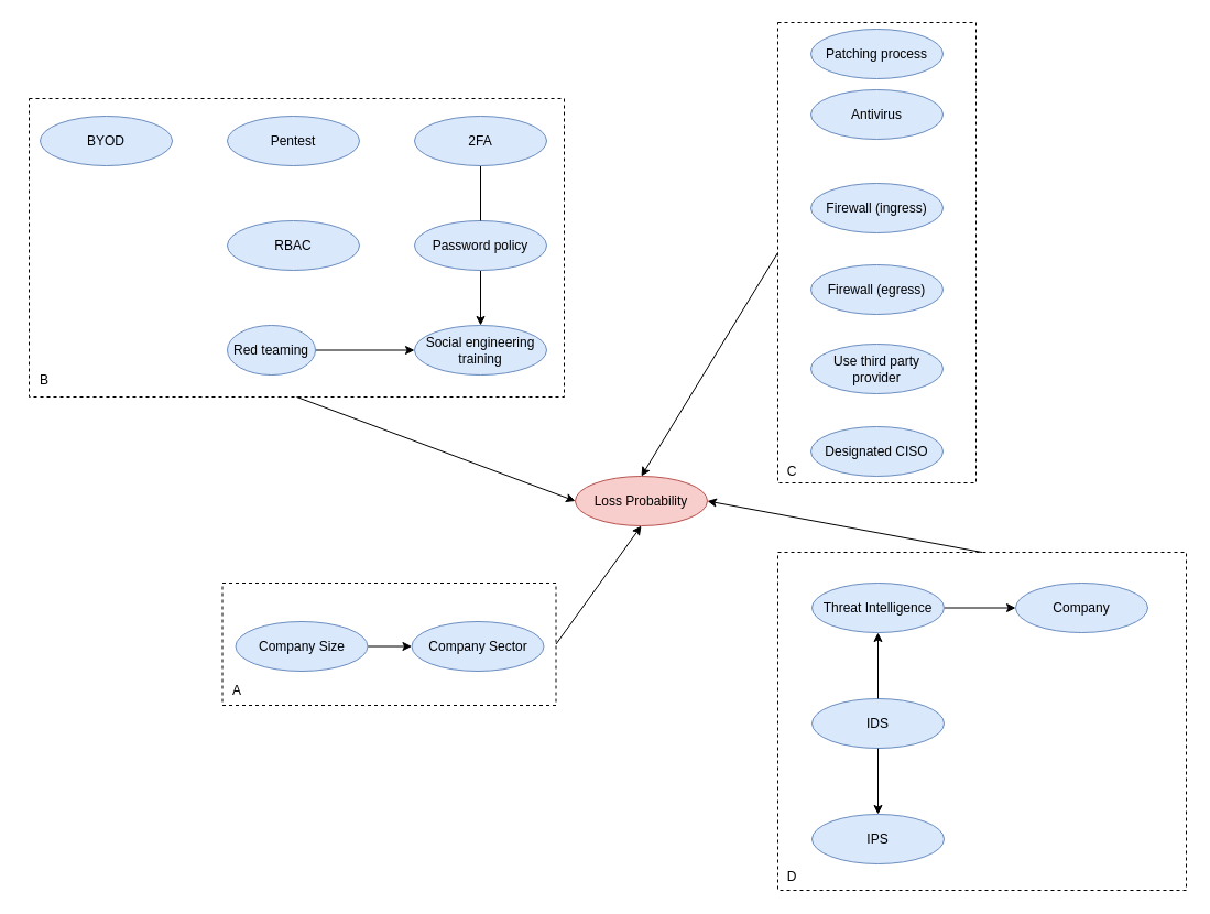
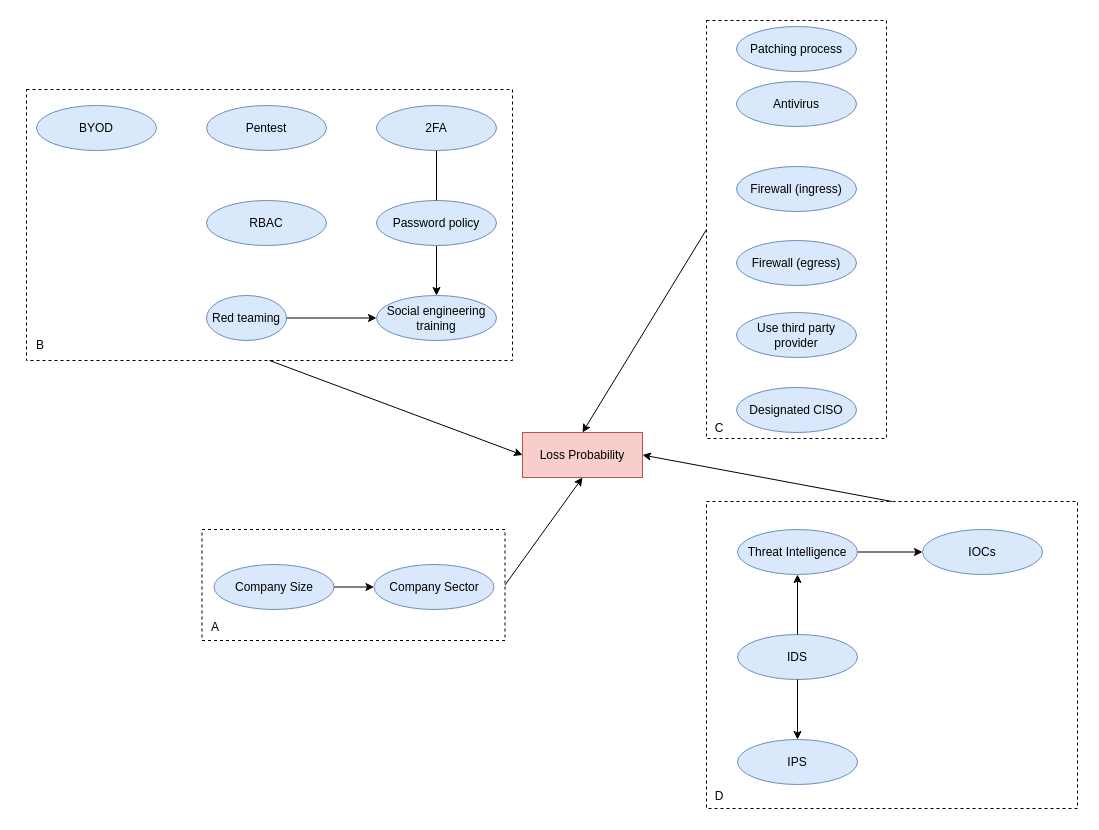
  <mxCell id="0" />
  <mxCell id="1" parent="0" />
  <mxCell id="2" value="" style="rounded=0;whiteSpace=wrap;html=1;fillColor=none;dashed=1;" parent="1" vertex="1"><mxGeometry x="706" y="501" width="371" height="307" as="geometry" /></mxCell>
  <mxCell id="3" value="" style="rounded=0;whiteSpace=wrap;html=1;fillColor=none;dashed=1;" parent="1" vertex="1"><mxGeometry x="26" y="89" width="486" height="271" as="geometry" /></mxCell>
- <mxCell id="4" value="Loss Probability" style="ellipse;whiteSpace=wrap;html=1;fillColor=#f8cecc;strokeColor=#b85450;" parent="1" vertex="1"><mxGeometry x="522" y="432" width="120" height="45" as="geometry" /></mxCell>
+ <mxCell id="4" value="Loss Probability" style="whiteSpace=wrap;html=1;fillColor=#f8cecc;strokeColor=#b85450;rounded=0;" parent="1" vertex="1"><mxGeometry x="522" y="432" width="120" height="45" as="geometry" /></mxCell>
  <mxCell id="5" style="rounded=0;orthogonalLoop=1;jettySize=auto;html=1;exitX=0;exitY=0.5;exitDx=0;exitDy=0;entryX=0.5;entryY=0;entryDx=0;entryDy=0;" parent="1" source="22" target="4" edge="1"><mxGeometry relative="1" as="geometry" /></mxCell>
  <mxCell id="6" style="rounded=0;orthogonalLoop=1;jettySize=auto;html=1;exitX=0.5;exitY=1;exitDx=0;exitDy=0;entryX=0;entryY=0.5;entryDx=0;entryDy=0;" parent="1" source="3" target="4" edge="1"><mxGeometry relative="1" as="geometry" /></mxCell>
  <mxCell id="7" style="rounded=0;orthogonalLoop=1;jettySize=auto;html=1;exitX=1;exitY=0.5;exitDx=0;exitDy=0;entryX=0.5;entryY=1;entryDx=0;entryDy=0;" parent="1" source="13" target="4" edge="1"><mxGeometry relative="1" as="geometry" /></mxCell>
  <mxCell id="8" style="rounded=0;orthogonalLoop=1;jettySize=auto;html=1;exitX=0.5;exitY=0;exitDx=0;exitDy=0;entryX=1;entryY=0.5;entryDx=0;entryDy=0;" parent="1" source="2" target="4" edge="1"><mxGeometry relative="1" as="geometry" /></mxCell>
  <mxCell id="9" value="" style="group" parent="1" vertex="1" connectable="0"><mxGeometry x="201.5" y="529" width="303" height="111" as="geometry" /></mxCell>
  <mxCell id="10" value="Company Sector" style="ellipse;whiteSpace=wrap;html=1;fillColor=#dae8fc;strokeColor=#6c8ebf;" parent="9" vertex="1"><mxGeometry x="172" y="35" width="120" height="45" as="geometry" /></mxCell>
  <mxCell id="11" style="edgeStyle=orthogonalEdgeStyle;rounded=0;orthogonalLoop=1;jettySize=auto;html=1;exitX=1;exitY=0.5;exitDx=0;exitDy=0;entryX=0;entryY=0.5;entryDx=0;entryDy=0;" parent="9" source="12" target="10" edge="1"><mxGeometry relative="1" as="geometry" /></mxCell>
  <mxCell id="12" value="Company Size" style="ellipse;whiteSpace=wrap;html=1;fillColor=#dae8fc;strokeColor=#6c8ebf;" parent="9" vertex="1"><mxGeometry x="12" y="35" width="120" height="45" as="geometry" /></mxCell>
  <mxCell id="13" value="" style="rounded=0;whiteSpace=wrap;html=1;fillColor=none;dashed=1;" parent="9" vertex="1"><mxGeometry width="303" height="111" as="geometry" /></mxCell>
  <mxCell id="14" value="A" style="text;html=1;strokeColor=none;fillColor=none;align=center;verticalAlign=middle;whiteSpace=wrap;rounded=0;" vertex="1" parent="9"><mxGeometry x="-6.5" y="88" width="40" height="20" as="geometry" /></mxCell>
  <mxCell id="15" value="Social engineering training" style="ellipse;whiteSpace=wrap;html=1;fillColor=#dae8fc;strokeColor=#6c8ebf;" parent="1" vertex="1"><mxGeometry x="376" y="295" width="120" height="45" as="geometry" /></mxCell>
  <mxCell id="16" style="edgeStyle=orthogonalEdgeStyle;rounded=0;orthogonalLoop=1;jettySize=auto;html=1;exitX=1;exitY=0.5;exitDx=0;exitDy=0;entryX=0;entryY=0.5;entryDx=0;entryDy=0;" parent="1" source="17" target="15" edge="1"><mxGeometry x="193" y="186" as="geometry" /></mxCell>
  <mxCell id="17" value="Red teaming" style="ellipse;whiteSpace=wrap;html=1;fillColor=#dae8fc;strokeColor=#6c8ebf;" parent="1" vertex="1"><mxGeometry x="206" y="295" width="80" height="45" as="geometry" /></mxCell>
  <mxCell id="18" style="edgeStyle=orthogonalEdgeStyle;rounded=0;orthogonalLoop=1;jettySize=auto;html=1;exitX=0.5;exitY=1;exitDx=0;exitDy=0;entryX=0.5;entryY=0;entryDx=0;entryDy=0;" parent="1" source="19" target="15" edge="1"><mxGeometry x="193" y="186" as="geometry" /></mxCell>
  <mxCell id="19" value="Password policy" style="ellipse;whiteSpace=wrap;html=1;fillColor=#dae8fc;strokeColor=#6c8ebf;" parent="1" vertex="1"><mxGeometry x="376" y="200" width="120" height="45" as="geometry" /></mxCell>
  <mxCell id="20" value="RBAC" style="ellipse;whiteSpace=wrap;html=1;fillColor=#dae8fc;strokeColor=#6c8ebf;" parent="1" vertex="1"><mxGeometry x="206" y="200" width="120" height="45" as="geometry" /></mxCell>
  <mxCell id="21" value="Pentest" style="ellipse;whiteSpace=wrap;html=1;fillColor=#dae8fc;strokeColor=#6c8ebf;" parent="1" vertex="1"><mxGeometry x="206" y="105" width="120" height="45" as="geometry" /></mxCell>
  <mxCell id="22" value="" style="rounded=0;whiteSpace=wrap;html=1;fillColor=none;dashed=1;" parent="1" vertex="1"><mxGeometry x="706" y="20" width="180" height="418" as="geometry" /></mxCell>
  <mxCell id="23" value="Antivirus" style="ellipse;whiteSpace=wrap;html=1;fillColor=#dae8fc;strokeColor=#6c8ebf;" parent="1" vertex="1"><mxGeometry x="736" y="81" width="120" height="45" as="geometry" /></mxCell>
  <mxCell id="24" value="Firewall (ingress)" style="ellipse;whiteSpace=wrap;html=1;fillColor=#dae8fc;strokeColor=#6c8ebf;" parent="1" vertex="1"><mxGeometry x="736" y="166" width="120" height="45" as="geometry" /></mxCell>
  <mxCell id="25" value="Use third party provider" style="ellipse;whiteSpace=wrap;html=1;fillColor=#dae8fc;strokeColor=#6c8ebf;" parent="1" vertex="1"><mxGeometry x="736" y="312" width="120" height="45" as="geometry" /></mxCell>
  <mxCell id="26" value="Patching process" style="ellipse;whiteSpace=wrap;html=1;fillColor=#dae8fc;strokeColor=#6c8ebf;" parent="1" vertex="1"><mxGeometry x="736" y="26" width="120" height="45" as="geometry" /></mxCell>
  <mxCell id="27" value="Designated CISO" style="ellipse;whiteSpace=wrap;html=1;fillColor=#dae8fc;strokeColor=#6c8ebf;" parent="1" vertex="1"><mxGeometry x="736" y="387" width="120" height="45" as="geometry" /></mxCell>
  <mxCell id="28" value="Firewall (egress)" style="ellipse;whiteSpace=wrap;html=1;fillColor=#dae8fc;strokeColor=#6c8ebf;" parent="1" vertex="1"><mxGeometry x="736" y="240" width="120" height="45" as="geometry" /></mxCell>
  <mxCell id="29" value="IDS" style="ellipse;whiteSpace=wrap;html=1;fillColor=#dae8fc;strokeColor=#6c8ebf;" parent="1" vertex="1"><mxGeometry x="737" y="634" width="120" height="45" as="geometry" /></mxCell>
  <mxCell id="30" value="IPS" style="ellipse;whiteSpace=wrap;html=1;fillColor=#dae8fc;strokeColor=#6c8ebf;" parent="1" vertex="1"><mxGeometry x="737" y="739" width="120" height="45" as="geometry" /></mxCell>
  <mxCell id="31" style="edgeStyle=orthogonalEdgeStyle;rounded=0;orthogonalLoop=1;jettySize=auto;html=1;exitX=0.5;exitY=1;exitDx=0;exitDy=0;entryX=0.5;entryY=0;entryDx=0;entryDy=0;" parent="1" source="29" target="30" edge="1"><mxGeometry x="705" y="500" as="geometry" /></mxCell>
  <mxCell id="32" style="edgeStyle=orthogonalEdgeStyle;rounded=0;orthogonalLoop=1;jettySize=auto;html=1;exitX=1;exitY=0.5;exitDx=0;exitDy=0;" parent="1" source="33" target="35" edge="1"><mxGeometry relative="1" as="geometry" /></mxCell>
  <mxCell id="33" value="Threat Intelligence" style="ellipse;whiteSpace=wrap;html=1;fillColor=#dae8fc;strokeColor=#6c8ebf;" parent="1" vertex="1"><mxGeometry x="737" y="529" width="120" height="45" as="geometry" /></mxCell>
  <mxCell id="34" style="edgeStyle=orthogonalEdgeStyle;rounded=0;orthogonalLoop=1;jettySize=auto;html=1;exitX=0.5;exitY=0;exitDx=0;exitDy=0;entryX=0.5;entryY=1;entryDx=0;entryDy=0;" parent="1" source="29" target="33" edge="1"><mxGeometry x="705" y="500" as="geometry" /></mxCell>
- <mxCell id="35" value="Company" style="ellipse;whiteSpace=wrap;html=1;fillColor=#dae8fc;strokeColor=#6c8ebf;" parent="1" vertex="1"><mxGeometry x="922" y="529" width="120" height="45" as="geometry" /></mxCell>
+ <mxCell id="35" value="IOCs" style="ellipse;whiteSpace=wrap;html=1;fillColor=#dae8fc;strokeColor=#6c8ebf;" parent="1" vertex="1"><mxGeometry x="922" y="529" width="120" height="45" as="geometry" /></mxCell>
  <mxCell id="36" style="edgeStyle=orthogonalEdgeStyle;rounded=0;orthogonalLoop=1;jettySize=auto;html=1;exitX=0.5;exitY=1;exitDx=0;exitDy=0;entryX=0.5;entryY=0;entryDx=0;entryDy=0;endArrow=none;" parent="1" source="37" target="19" edge="1"><mxGeometry relative="1" as="geometry" /></mxCell>
  <mxCell id="37" value="2FA" style="ellipse;whiteSpace=wrap;html=1;fillColor=#dae8fc;strokeColor=#6c8ebf;" parent="1" vertex="1"><mxGeometry x="376" y="105" width="120" height="45" as="geometry" /></mxCell>
  <mxCell id="38" value="BYOD" style="ellipse;whiteSpace=wrap;html=1;fillColor=#dae8fc;strokeColor=#6c8ebf;" parent="1" vertex="1"><mxGeometry x="36" y="105" width="120" height="45" as="geometry" /></mxCell>
  <mxCell id="39" value="B" style="text;html=1;strokeColor=none;fillColor=none;align=center;verticalAlign=middle;whiteSpace=wrap;rounded=0;" vertex="1" parent="1"><mxGeometry x="20" y="335" width="40" height="20" as="geometry" /></mxCell>
  <mxCell id="40" value="C" style="text;html=1;strokeColor=none;fillColor=none;align=center;verticalAlign=middle;whiteSpace=wrap;rounded=0;" vertex="1" parent="1"><mxGeometry x="699" y="418" width="40" height="20" as="geometry" /></mxCell>
  <mxCell id="41" value="D" style="text;html=1;strokeColor=none;fillColor=none;align=center;verticalAlign=middle;whiteSpace=wrap;rounded=0;" vertex="1" parent="1"><mxGeometry x="699" y="786" width="40" height="20" as="geometry" /></mxCell>
